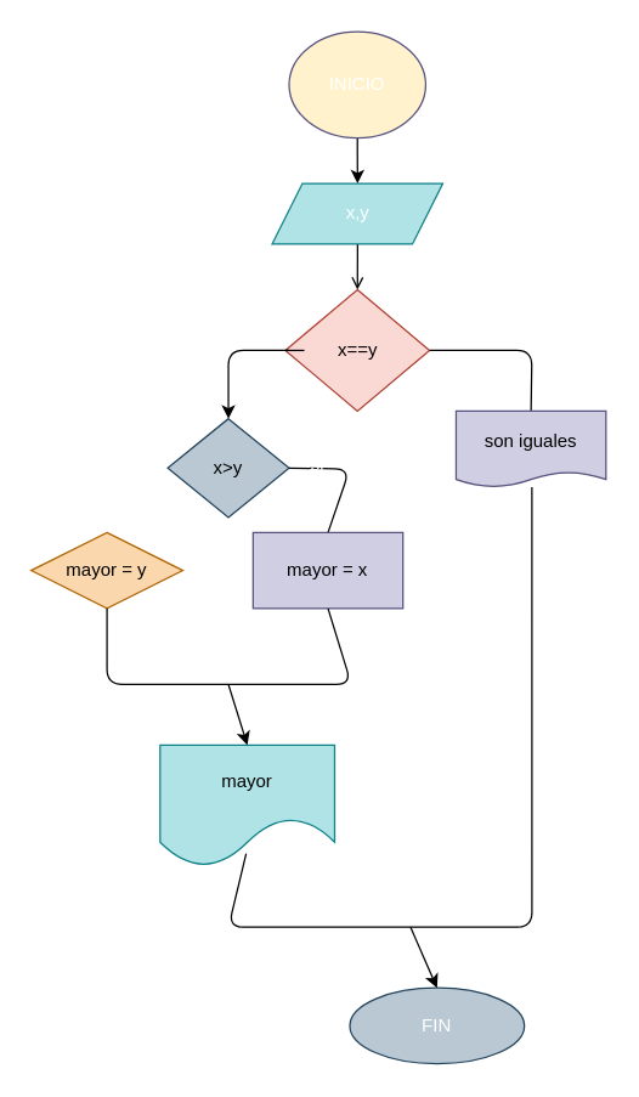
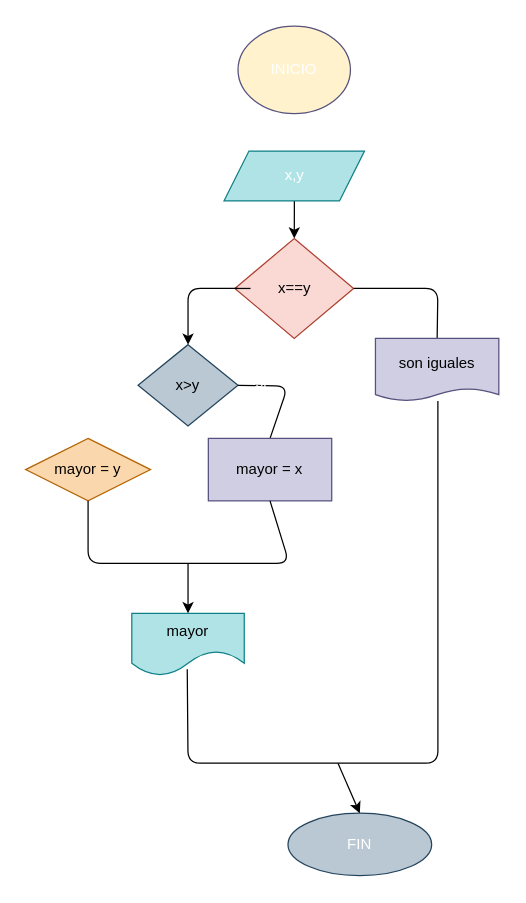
  <mxCell id="0" />
  <mxCell id="1" parent="0" />
  <mxCell id="2" value="&lt;font color=&quot;#ffffff&quot;&gt;FIN&lt;/font&gt;" style="ellipse;whiteSpace=wrap;html=1;fillColor=#bac8d3;strokeColor=#23445d;" vertex="1" parent="1"><mxGeometry x="230" y="650" width="115" height="50" as="geometry" /></mxCell>
- <mxCell id="3" value="" style="edgeStyle=orthogonalEdgeStyle;html=1;fontColor=#FFFFFF;" edge="1" parent="1" source="4" target="6"><mxGeometry relative="1" as="geometry" /></mxCell>
  <mxCell id="4" value="&lt;font color=&quot;#ffffff&quot;&gt;INICIO&lt;/font&gt;" style="ellipse;whiteSpace=wrap;html=1;fillColor=#fff2cc;strokeColor=#56517e;" vertex="1" parent="1"><mxGeometry x="190" y="20" width="90" height="70" as="geometry" /></mxCell>
- <mxCell id="5" value="" style="edgeStyle=orthogonalEdgeStyle;html=1;fontColor=#FFFFFF;endArrow=open;" edge="1" parent="1" source="6" target="7"><mxGeometry relative="1" as="geometry" /></mxCell>
+ <mxCell id="5" value="" style="edgeStyle=orthogonalEdgeStyle;html=1;fontColor=#FFFFFF;" edge="1" parent="1" source="6" target="7"><mxGeometry relative="1" as="geometry" /></mxCell>
  <mxCell id="6" value="&lt;font color=&quot;#ffffff&quot;&gt;x,y&lt;/font&gt;" style="shape=parallelogram;perimeter=parallelogramPerimeter;whiteSpace=wrap;html=1;fixedSize=1;fillColor=#b0e3e6;strokeColor=#0e8088;" vertex="1" parent="1"><mxGeometry x="178.75" y="120" width="112.5" height="40" as="geometry" /></mxCell>
  <mxCell id="7" value="x==y" style="rhombus;whiteSpace=wrap;html=1;fillColor=#fad9d5;strokeColor=#ae4132;" vertex="1" parent="1"><mxGeometry x="187.5" y="190" width="95" height="80" as="geometry" /></mxCell>
  <mxCell id="8" value="" style="endArrow=none;html=1;fontColor=#FFFFFF;entryX=1;entryY=0.5;entryDx=0;entryDy=0;exitX=0.5;exitY=0;exitDx=0;exitDy=0;" edge="1" parent="1" source="9" target="7"><mxGeometry width="50" height="50" relative="1" as="geometry"><mxPoint x="350" y="290" as="sourcePoint" /><mxPoint x="240" y="260" as="targetPoint" /><Array as="points"><mxPoint x="350" y="230" /></Array></mxGeometry></mxCell>
  <mxCell id="9" value="son iguales" style="shape=document;whiteSpace=wrap;html=1;boundedLbl=1;size=0.2;fillColor=#d0cee2;strokeColor=#56517e;" vertex="1" parent="1"><mxGeometry x="300" y="270" width="98.75" height="50" as="geometry" /></mxCell>
  <mxCell id="10" value="" style="endArrow=classic;html=1;fontColor=#FFFFFF;startArrow=none;" edge="1" parent="1" target="11"><mxGeometry width="50" height="50" relative="1" as="geometry"><mxPoint x="190" y="230" as="sourcePoint" /><mxPoint x="150" y="270" as="targetPoint" /><Array as="points"><mxPoint x="150" y="230" /></Array></mxGeometry></mxCell>
  <mxCell id="11" value="x&amp;gt;y" style="rhombus;whiteSpace=wrap;html=1;fillColor=#bac8d3;strokeColor=#23445d;" vertex="1" parent="1"><mxGeometry x="110" y="275" width="80" height="65" as="geometry" /></mxCell>
  <mxCell id="12" value="" style="endArrow=none;html=1;fontColor=#FFFFFF;exitX=1;exitY=0.5;exitDx=0;exitDy=0;entryX=0.5;entryY=0;entryDx=0;entryDy=0;" edge="1" parent="1" source="11" target="14"><mxGeometry width="50" height="50" relative="1" as="geometry"><mxPoint x="190" y="310" as="sourcePoint" /><mxPoint x="230" y="350" as="targetPoint" /><Array as="points"><mxPoint x="230" y="308" /></Array></mxGeometry></mxCell>
  <mxCell id="13" value="mayor = y" style="rhombus;whiteSpace=wrap;html=1;fillColor=#fad7ac;strokeColor=#b46504;" vertex="1" parent="1"><mxGeometry x="20" y="350" width="100" height="50" as="geometry" /></mxCell>
  <mxCell id="14" value="mayor = x" style="rounded=0;whiteSpace=wrap;html=1;fillColor=#d0cee2;strokeColor=#56517e;" vertex="1" parent="1"><mxGeometry x="166.25" y="350" width="98.75" height="50" as="geometry" /></mxCell>
  <mxCell id="15" value="si" style="text;html=1;strokeColor=none;fillColor=none;align=center;verticalAlign=middle;whiteSpace=wrap;rounded=0;fontColor=#FFFFFF;" vertex="1" parent="1"><mxGeometry x="178.75" y="290" width="60" height="30" as="geometry" /></mxCell>
  <mxCell id="16" value="no" style="text;html=1;strokeColor=none;fillColor=none;align=center;verticalAlign=middle;whiteSpace=wrap;rounded=0;fontColor=#FFFFFF;" vertex="1" parent="1"><mxGeometry x="60" y="290" width="60" height="30" as="geometry" /></mxCell>
  <mxCell id="17" value="no" style="text;html=1;strokeColor=none;fillColor=none;align=center;verticalAlign=middle;whiteSpace=wrap;rounded=0;fontColor=#FFFFFF;" vertex="1" parent="1"><mxGeometry x="140" y="210" width="60" height="30" as="geometry" /></mxCell>
  <mxCell id="18" value="si" style="text;html=1;strokeColor=none;fillColor=none;align=center;verticalAlign=middle;whiteSpace=wrap;rounded=0;fontColor=#FFFFFF;" vertex="1" parent="1"><mxGeometry x="280" y="210" width="60" height="30" as="geometry" /></mxCell>
  <mxCell id="19" value="" style="endArrow=none;html=1;fontColor=#FFFFFF;exitX=0;exitY=0.5;exitDx=0;exitDy=0;" edge="1" parent="1" source="7"><mxGeometry width="50" height="50" relative="1" as="geometry"><mxPoint x="187.5" y="230" as="sourcePoint" /><mxPoint x="200" y="230" as="targetPoint" /><Array as="points" /></mxGeometry></mxCell>
  <mxCell id="20" value="" style="endArrow=none;html=1;fontColor=#FFFFFF;exitX=0.5;exitY=1;exitDx=0;exitDy=0;" edge="1" parent="1" source="13"><mxGeometry width="50" height="50" relative="1" as="geometry"><mxPoint x="80" y="430" as="sourcePoint" /><mxPoint x="150" y="450" as="targetPoint" /><Array as="points"><mxPoint x="70" y="450" /></Array></mxGeometry></mxCell>
  <mxCell id="21" value="" style="endArrow=none;html=1;fontColor=#FFFFFF;entryX=0.5;entryY=1;entryDx=0;entryDy=0;" edge="1" parent="1" target="14"><mxGeometry width="50" height="50" relative="1" as="geometry"><mxPoint x="150" y="450" as="sourcePoint" /><mxPoint x="240" y="390" as="targetPoint" /><Array as="points"><mxPoint x="231" y="450" /></Array></mxGeometry></mxCell>
- <mxCell id="22" value="mayor" style="shape=document;whiteSpace=wrap;html=1;boundedLbl=1;size=0.4;fillColor=#b0e3e6;strokeColor=#0e8088;" vertex="1" parent="1"><mxGeometry x="105" y="490" width="115" height="80" as="geometry" /></mxCell>
+ <mxCell id="22" value="mayor" style="shape=document;whiteSpace=wrap;html=1;boundedLbl=1;size=0.4;fillColor=#b0e3e6;strokeColor=#0e8088;" vertex="1" parent="1"><mxGeometry x="105" y="490" width="90" height="50" as="geometry" /></mxCell>
  <mxCell id="23" value="" style="endArrow=classic;html=1;fontColor=#FFFFFF;entryX=0.5;entryY=0;entryDx=0;entryDy=0;" edge="1" parent="1" target="22"><mxGeometry width="50" height="50" relative="1" as="geometry"><mxPoint x="150" y="450" as="sourcePoint" /><mxPoint x="240" y="480" as="targetPoint" /></mxGeometry></mxCell>
  <mxCell id="24" value="" style="endArrow=none;html=1;fontColor=#FFFFFF;exitX=0.493;exitY=0.894;exitDx=0;exitDy=0;exitPerimeter=0;" edge="1" parent="1" source="22"><mxGeometry width="50" height="50" relative="1" as="geometry"><mxPoint x="190" y="530" as="sourcePoint" /><mxPoint x="230" y="610" as="targetPoint" /><Array as="points"><mxPoint x="150" y="610" /></Array></mxGeometry></mxCell>
  <mxCell id="25" value="" style="endArrow=none;html=1;fontColor=#FFFFFF;entryX=0.506;entryY=1;entryDx=0;entryDy=0;entryPerimeter=0;" edge="1" parent="1" target="9"><mxGeometry width="50" height="50" relative="1" as="geometry"><mxPoint x="230" y="610" as="sourcePoint" /><mxPoint x="240" y="520" as="targetPoint" /><Array as="points"><mxPoint x="350" y="610" /></Array></mxGeometry></mxCell>
  <mxCell id="26" value="" style="endArrow=classic;html=1;fontColor=#FFFFFF;entryX=0.5;entryY=0;entryDx=0;entryDy=0;" edge="1" parent="1" target="2"><mxGeometry width="50" height="50" relative="1" as="geometry"><mxPoint x="270" y="610" as="sourcePoint" /><mxPoint x="240" y="610" as="targetPoint" /></mxGeometry></mxCell>
